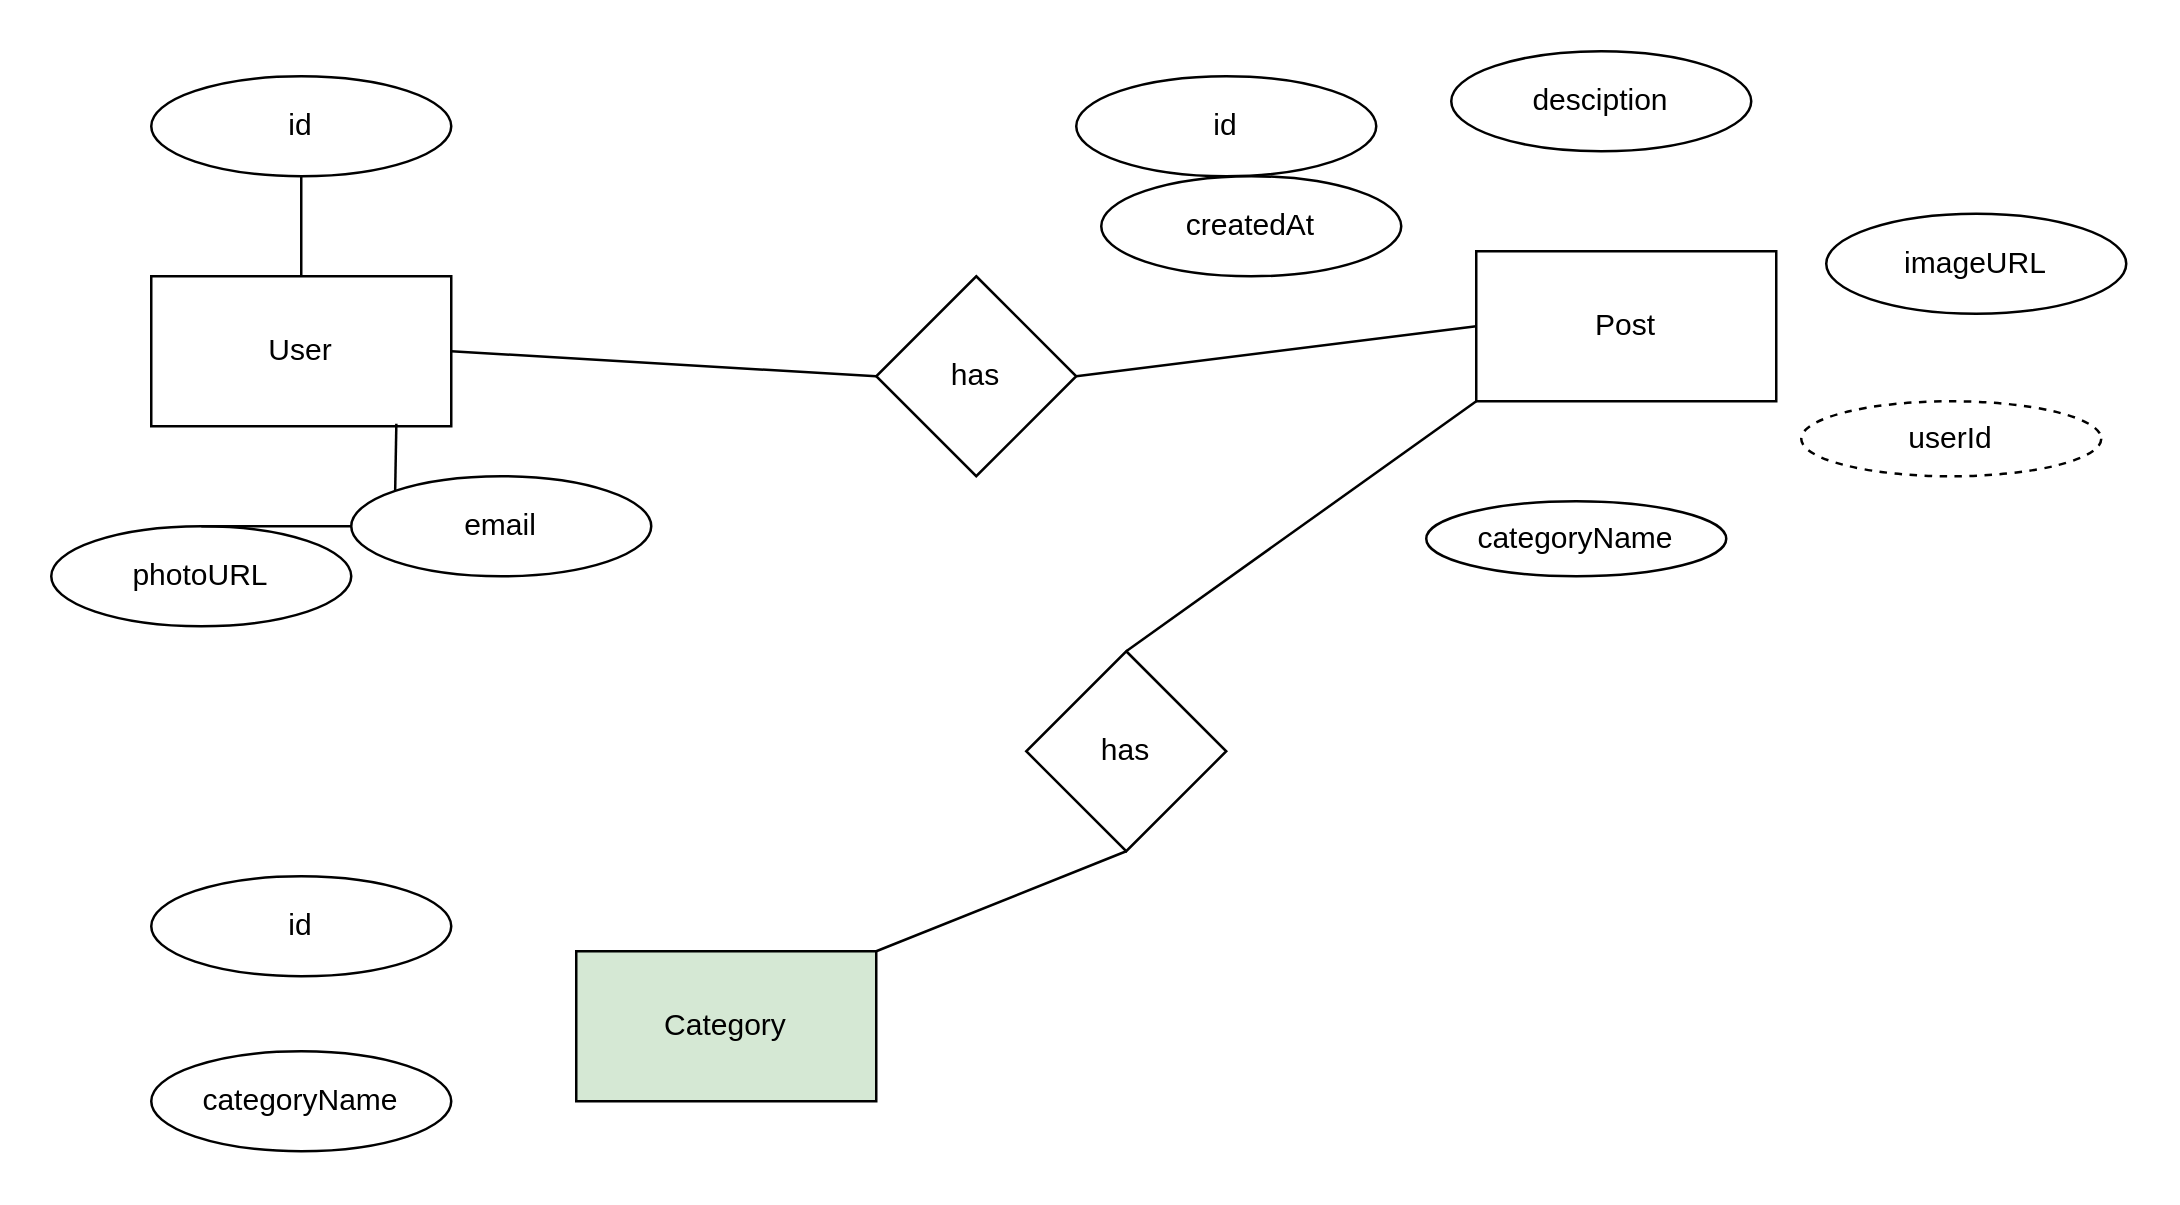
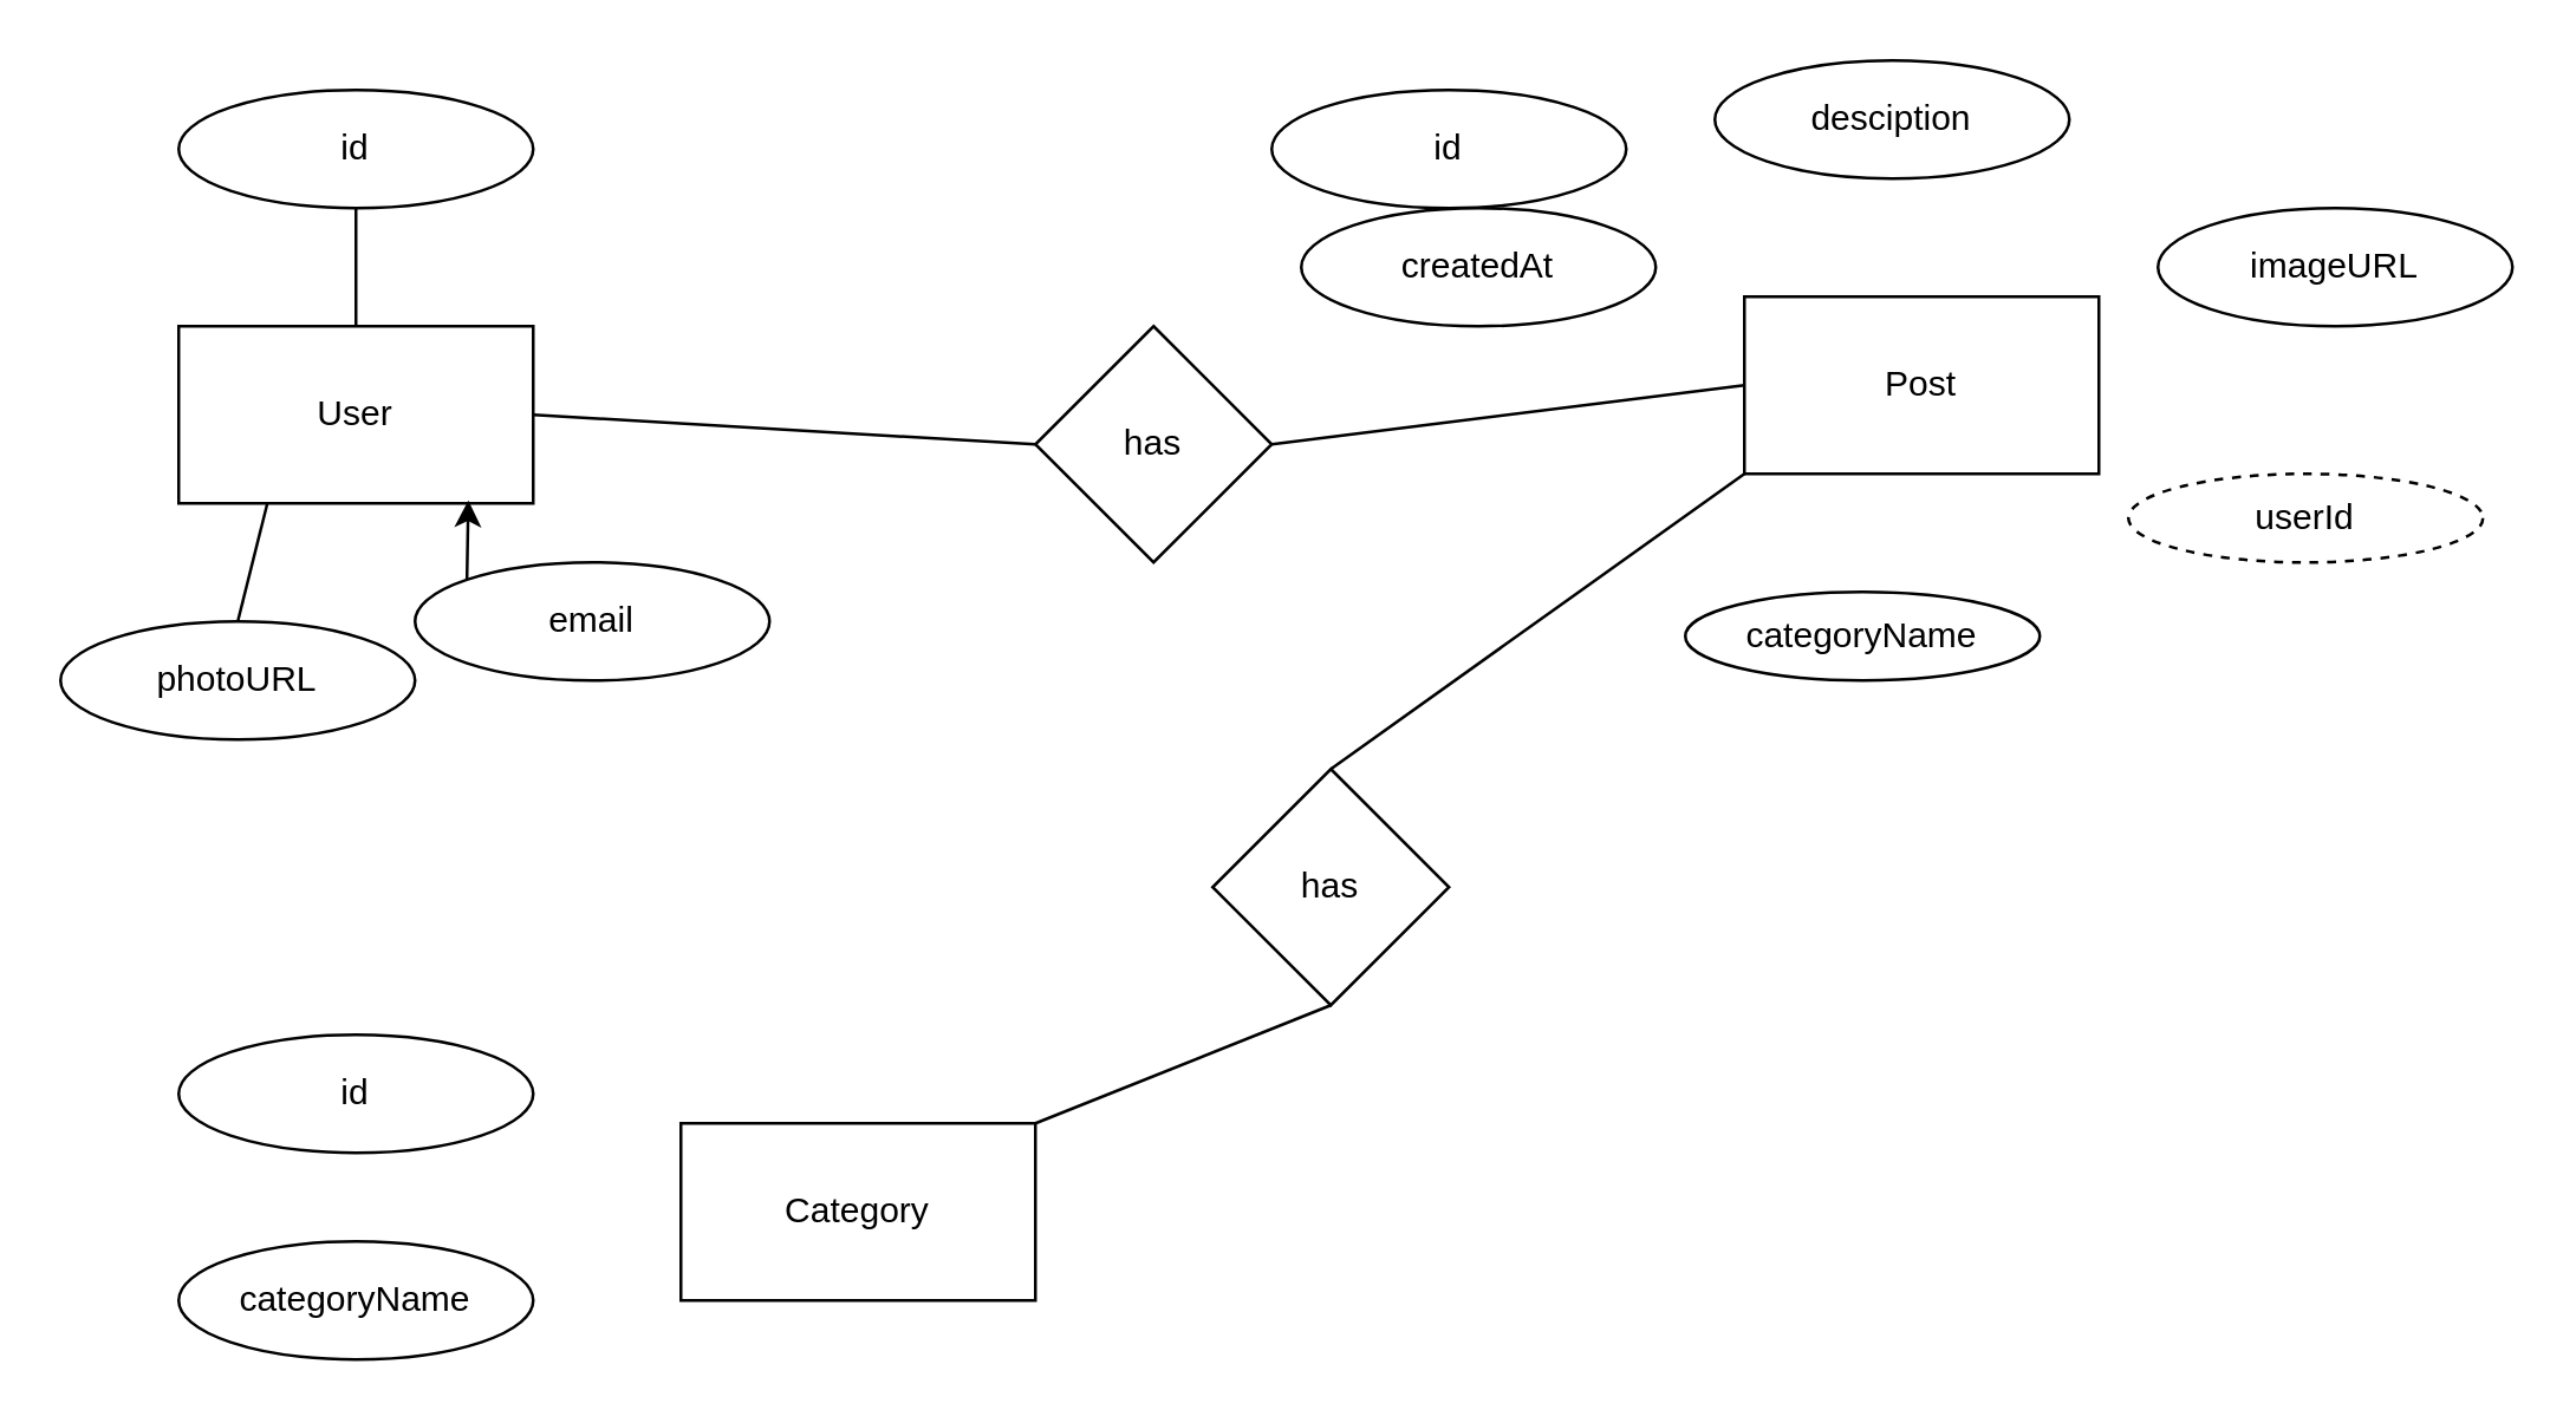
  <mxCell id="0" />
  <mxCell id="1" parent="0" />
  <mxCell id="2" value="User" style="rounded=0;whiteSpace=wrap;html=1;" parent="1" vertex="1"><mxGeometry x="60" y="110" width="120" height="60" as="geometry" /></mxCell>
  <mxCell id="3" value="Post" style="rounded=0;whiteSpace=wrap;html=1;" parent="1" vertex="1"><mxGeometry x="590" y="100" width="120" height="60" as="geometry" /></mxCell>
- <mxCell id="4" value="Category" style="rounded=0;whiteSpace=wrap;html=1;fillColor=#d5e8d4;" parent="1" vertex="1"><mxGeometry x="230" y="380" width="120" height="60" as="geometry" /></mxCell>
+ <mxCell id="4" value="Category" style="rounded=0;whiteSpace=wrap;html=1;" parent="1" vertex="1"><mxGeometry x="230" y="380" width="120" height="60" as="geometry" /></mxCell>
  <mxCell id="5" value="id" style="ellipse;whiteSpace=wrap;html=1;" parent="1" vertex="1"><mxGeometry x="60" y="30" width="120" height="40" as="geometry" /></mxCell>
  <mxCell id="6" value="email" style="ellipse;whiteSpace=wrap;html=1;" parent="1" vertex="1"><mxGeometry x="140" y="190" width="120" height="40" as="geometry" /></mxCell>
  <mxCell id="7" value="photoURL" style="ellipse;whiteSpace=wrap;html=1;" parent="1" vertex="1"><mxGeometry x="20" y="210" width="120" height="40" as="geometry" /></mxCell>
  <mxCell id="8" value="id" style="ellipse;whiteSpace=wrap;html=1;" parent="1" vertex="1"><mxGeometry x="430" y="30" width="120" height="40" as="geometry" /></mxCell>
  <mxCell id="9" value="desciption" style="ellipse;whiteSpace=wrap;html=1;" parent="1" vertex="1"><mxGeometry x="580" y="20" width="120" height="40" as="geometry" /></mxCell>
- <mxCell id="10" value="imageURL" style="ellipse;whiteSpace=wrap;html=1;" parent="1" vertex="1"><mxGeometry x="730" y="85" width="120" height="40" as="geometry" /></mxCell>
+ <mxCell id="10" value="imageURL" style="ellipse;whiteSpace=wrap;html=1;" parent="1" vertex="1"><mxGeometry x="730" y="70" width="120" height="40" as="geometry" /></mxCell>
  <mxCell id="11" value="userId" style="ellipse;whiteSpace=wrap;html=1;dashed=1;" parent="1" vertex="1"><mxGeometry x="720" y="160" width="120" height="30" as="geometry" /></mxCell>
  <mxCell id="12" value="categoryName" style="ellipse;whiteSpace=wrap;html=1;" parent="1" vertex="1"><mxGeometry x="570" y="200" width="120" height="30" as="geometry" /></mxCell>
  <mxCell id="13" value="createdAt" style="ellipse;whiteSpace=wrap;html=1;" parent="1" vertex="1"><mxGeometry x="440" y="70" width="120" height="40" as="geometry" /></mxCell>
  <mxCell id="14" value="id" style="ellipse;whiteSpace=wrap;html=1;" parent="1" vertex="1"><mxGeometry x="60" y="350" width="120" height="40" as="geometry" /></mxCell>
  <mxCell id="15" value="categoryName" style="ellipse;whiteSpace=wrap;html=1;" parent="1" vertex="1"><mxGeometry x="60" y="420" width="120" height="40" as="geometry" /></mxCell>
  <mxCell id="16" value="" style="endArrow=none;html=1;entryX=0.5;entryY=1;entryDx=0;entryDy=0;exitX=0.5;exitY=0;exitDx=0;exitDy=0;" parent="1" source="2" target="5" edge="1"><mxGeometry width="50" height="50" relative="1" as="geometry"><mxPoint x="430" y="330" as="sourcePoint" /><mxPoint x="480" y="280" as="targetPoint" /></mxGeometry></mxCell>
  <mxCell id="17" value="has" style="rhombus;whiteSpace=wrap;html=1;" parent="1" vertex="1"><mxGeometry x="350" y="110" width="80" height="80" as="geometry" /></mxCell>
  <mxCell id="18" value="" style="endArrow=none;html=1;entryX=0;entryY=0.5;entryDx=0;entryDy=0;exitX=1;exitY=0.5;exitDx=0;exitDy=0;" parent="1" source="17" target="3" edge="1"><mxGeometry width="50" height="50" relative="1" as="geometry"><mxPoint x="430" y="330" as="sourcePoint" /><mxPoint x="480" y="280" as="targetPoint" /></mxGeometry></mxCell>
  <mxCell id="19" value="" style="endArrow=none;html=1;entryX=0;entryY=0.5;entryDx=0;entryDy=0;exitX=1;exitY=0.5;exitDx=0;exitDy=0;" parent="1" source="2" target="17" edge="1"><mxGeometry width="50" height="50" relative="1" as="geometry"><mxPoint x="430" y="330" as="sourcePoint" /><mxPoint x="480" y="280" as="targetPoint" /></mxGeometry></mxCell>
- <mxCell id="20" value="" style="endArrow=none;html=1;entryX=0.817;entryY=0.983;entryDx=0;entryDy=0;entryPerimeter=0;exitX=0;exitY=0;exitDx=0;exitDy=0;" parent="1" source="6" target="2" edge="1"><mxGeometry width="50" height="50" relative="1" as="geometry"><mxPoint x="430" y="330" as="sourcePoint" /><mxPoint x="480" y="280" as="targetPoint" /></mxGeometry></mxCell>
- <mxCell id="21" value="" style="endArrow=none;html=1;exitX=0.5;exitY=0;exitDx=0;exitDy=0;" parent="1" source="7" target="6" edge="1"><mxGeometry width="50" height="50" relative="1" as="geometry"><mxPoint x="430" y="330" as="sourcePoint" /><mxPoint x="480" y="280" as="targetPoint" /></mxGeometry></mxCell>
+ <mxCell id="20" value="" style="endArrow=classic;html=1;entryX=0.817;entryY=0.983;entryDx=0;entryDy=0;entryPerimeter=0;exitX=0;exitY=0;exitDx=0;exitDy=0;" parent="1" source="6" target="2" edge="1"><mxGeometry width="50" height="50" relative="1" as="geometry"><mxPoint x="430" y="330" as="sourcePoint" /><mxPoint x="480" y="280" as="targetPoint" /></mxGeometry></mxCell>
+ <mxCell id="21" value="" style="endArrow=none;html=1;entryX=0.25;entryY=1;entryDx=0;entryDy=0;exitX=0.5;exitY=0;exitDx=0;exitDy=0;" parent="1" source="7" target="2" edge="1"><mxGeometry width="50" height="50" relative="1" as="geometry"><mxPoint x="430" y="330" as="sourcePoint" /><mxPoint x="480" y="280" as="targetPoint" /></mxGeometry></mxCell>
  <mxCell id="22" value="has" style="rhombus;whiteSpace=wrap;html=1;" parent="1" vertex="1"><mxGeometry x="410" y="260" width="80" height="80" as="geometry" /></mxCell>
  <mxCell id="23" value="" style="endArrow=none;html=1;entryX=0;entryY=1;entryDx=0;entryDy=0;exitX=0.5;exitY=0;exitDx=0;exitDy=0;" parent="1" source="22" target="3" edge="1"><mxGeometry width="50" height="50" relative="1" as="geometry"><mxPoint x="430" y="330" as="sourcePoint" /><mxPoint x="480" y="280" as="targetPoint" /></mxGeometry></mxCell>
  <mxCell id="24" value="" style="endArrow=none;html=1;entryX=1;entryY=0;entryDx=0;entryDy=0;exitX=0.5;exitY=1;exitDx=0;exitDy=0;" parent="1" source="22" target="4" edge="1"><mxGeometry width="50" height="50" relative="1" as="geometry"><mxPoint x="430" y="330" as="sourcePoint" /><mxPoint x="480" y="280" as="targetPoint" /></mxGeometry></mxCell>
